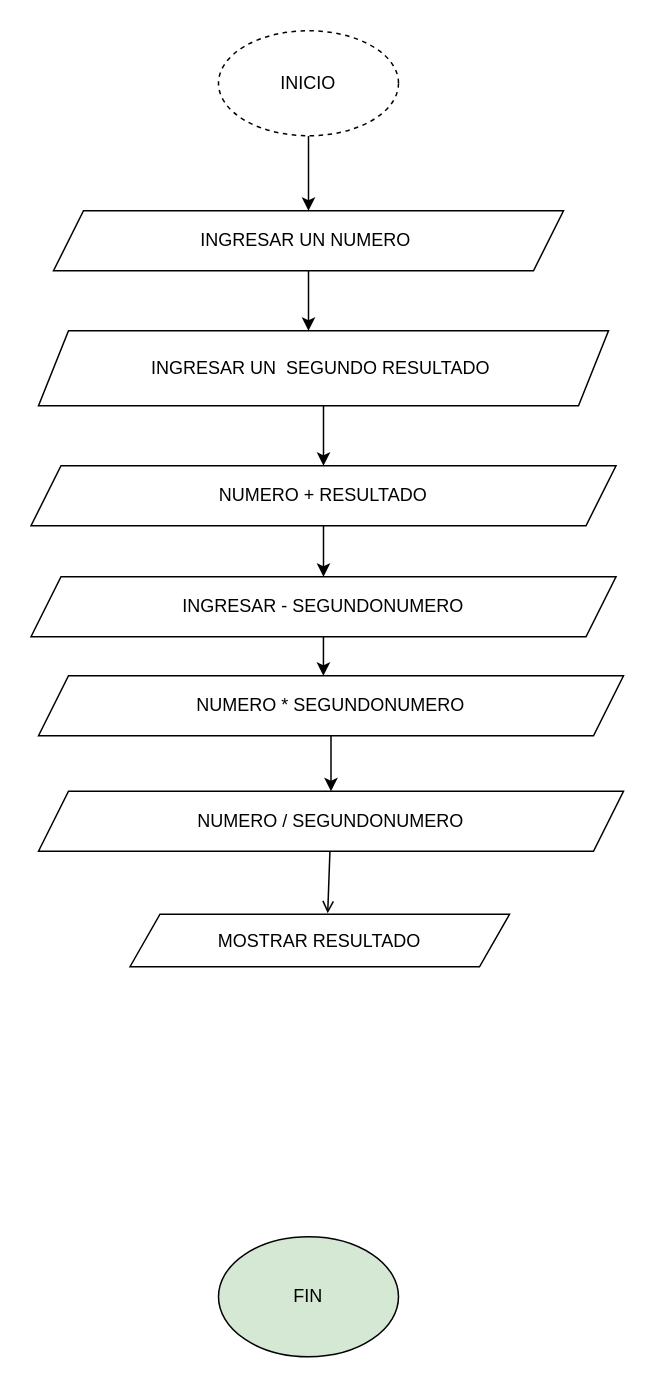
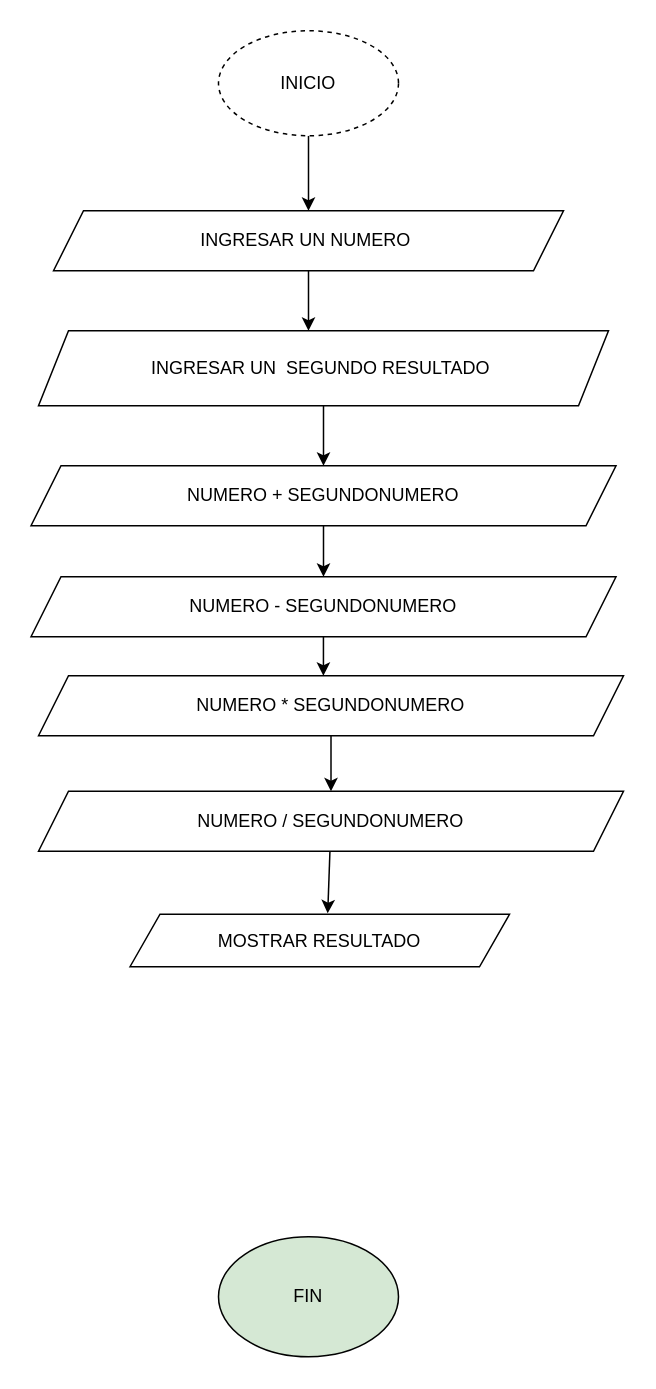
  <mxCell id="0" />
  <mxCell id="1" parent="0" />
  <mxCell id="2" value="" style="edgeStyle=none;html=1;" edge="1" parent="1" source="3"><mxGeometry relative="1" as="geometry"><mxPoint x="205" y="140" as="targetPoint" /></mxGeometry></mxCell>
  <mxCell id="3" value="INICIO" style="ellipse;whiteSpace=wrap;html=1;dashed=1;" vertex="1" parent="1"><mxGeometry x="145" y="20" width="120" height="70" as="geometry" /></mxCell>
  <mxCell id="4" value="" style="edgeStyle=none;html=1;" edge="1" parent="1" source="5"><mxGeometry relative="1" as="geometry"><mxPoint x="205" y="220" as="targetPoint" /></mxGeometry></mxCell>
  <mxCell id="5" value="INGRESAR UN NUMERO&amp;nbsp;" style="shape=parallelogram;perimeter=parallelogramPerimeter;whiteSpace=wrap;html=1;fixedSize=1;" vertex="1" parent="1"><mxGeometry x="35" y="140" width="340" height="40" as="geometry" /></mxCell>
  <mxCell id="6" value="" style="edgeStyle=none;html=1;" edge="1" parent="1" source="7"><mxGeometry relative="1" as="geometry"><mxPoint x="215" y="310" as="targetPoint" /></mxGeometry></mxCell>
  <mxCell id="7" value="INGRESAR UN&amp;nbsp; SEGUNDO RESULTADO&amp;nbsp;" style="shape=parallelogram;perimeter=parallelogramPerimeter;whiteSpace=wrap;html=1;fixedSize=1;" vertex="1" parent="1"><mxGeometry x="25" y="220" width="380" height="50" as="geometry" /></mxCell>
  <mxCell id="8" value="" style="edgeStyle=none;html=1;startArrow=none;" edge="1" parent="1" source="18"><mxGeometry relative="1" as="geometry"><mxPoint x="215" y="390" as="targetPoint" /></mxGeometry></mxCell>
  <mxCell id="9" value="" style="edgeStyle=none;html=1;" edge="1" parent="1" source="10" target="18"><mxGeometry relative="1" as="geometry" /></mxCell>
- <mxCell id="10" value="NUMERO + RESULTADO" style="shape=parallelogram;perimeter=parallelogramPerimeter;whiteSpace=wrap;html=1;fixedSize=1;" vertex="1" parent="1"><mxGeometry x="20" y="310" width="390" height="40" as="geometry" /></mxCell>
+ <mxCell id="10" value="NUMERO + SEGUNDONUMERO" style="shape=parallelogram;perimeter=parallelogramPerimeter;whiteSpace=wrap;html=1;fixedSize=1;" vertex="1" parent="1"><mxGeometry x="20" y="310" width="390" height="40" as="geometry" /></mxCell>
  <mxCell id="11" value="MOSTRAR RESULTADO" style="shape=parallelogram;perimeter=parallelogramPerimeter;whiteSpace=wrap;html=1;fixedSize=1;" vertex="1" parent="1"><mxGeometry x="86" y="609" width="253" height="35" as="geometry" /></mxCell>
  <mxCell id="12" value="FIN" style="ellipse;whiteSpace=wrap;html=1;fillColor=#d5e8d4;" vertex="1" parent="1"><mxGeometry x="145" y="824" width="120" height="80" as="geometry" /></mxCell>
  <mxCell id="13" value="" style="edgeStyle=none;html=1;" edge="1" parent="1" source="14" target="16"><mxGeometry relative="1" as="geometry" /></mxCell>
  <mxCell id="14" value="NUMERO * SEGUNDONUMERO" style="shape=parallelogram;perimeter=parallelogramPerimeter;whiteSpace=wrap;html=1;fixedSize=1;" vertex="1" parent="1"><mxGeometry x="25" y="450" width="390" height="40" as="geometry" /></mxCell>
- <mxCell id="15" value="" style="edgeStyle=none;html=1;entryX=0.521;entryY=-0.019;entryDx=0;entryDy=0;entryPerimeter=0;endArrow=open;" edge="1" parent="1" source="16" target="11"><mxGeometry relative="1" as="geometry" /></mxCell>
+ <mxCell id="15" value="" style="edgeStyle=none;html=1;entryX=0.521;entryY=-0.019;entryDx=0;entryDy=0;entryPerimeter=0;" edge="1" parent="1" source="16" target="11"><mxGeometry relative="1" as="geometry" /></mxCell>
  <mxCell id="16" value="NUMERO / SEGUNDONUMERO" style="shape=parallelogram;perimeter=parallelogramPerimeter;whiteSpace=wrap;html=1;fixedSize=1;" vertex="1" parent="1"><mxGeometry x="25" y="527" width="390" height="40" as="geometry" /></mxCell>
  <mxCell id="17" value="" style="edgeStyle=none;html=1;entryX=0.487;entryY=0;entryDx=0;entryDy=0;entryPerimeter=0;" edge="1" parent="1" source="18" target="14"><mxGeometry relative="1" as="geometry" /></mxCell>
- <mxCell id="18" value="INGRESAR - SEGUNDONUMERO" style="shape=parallelogram;perimeter=parallelogramPerimeter;whiteSpace=wrap;html=1;fixedSize=1;" vertex="1" parent="1"><mxGeometry x="20" y="384" width="390" height="40" as="geometry" /></mxCell>
+ <mxCell id="18" value="NUMERO - SEGUNDONUMERO" style="shape=parallelogram;perimeter=parallelogramPerimeter;whiteSpace=wrap;html=1;fixedSize=1;" vertex="1" parent="1"><mxGeometry x="20" y="384" width="390" height="40" as="geometry" /></mxCell>
